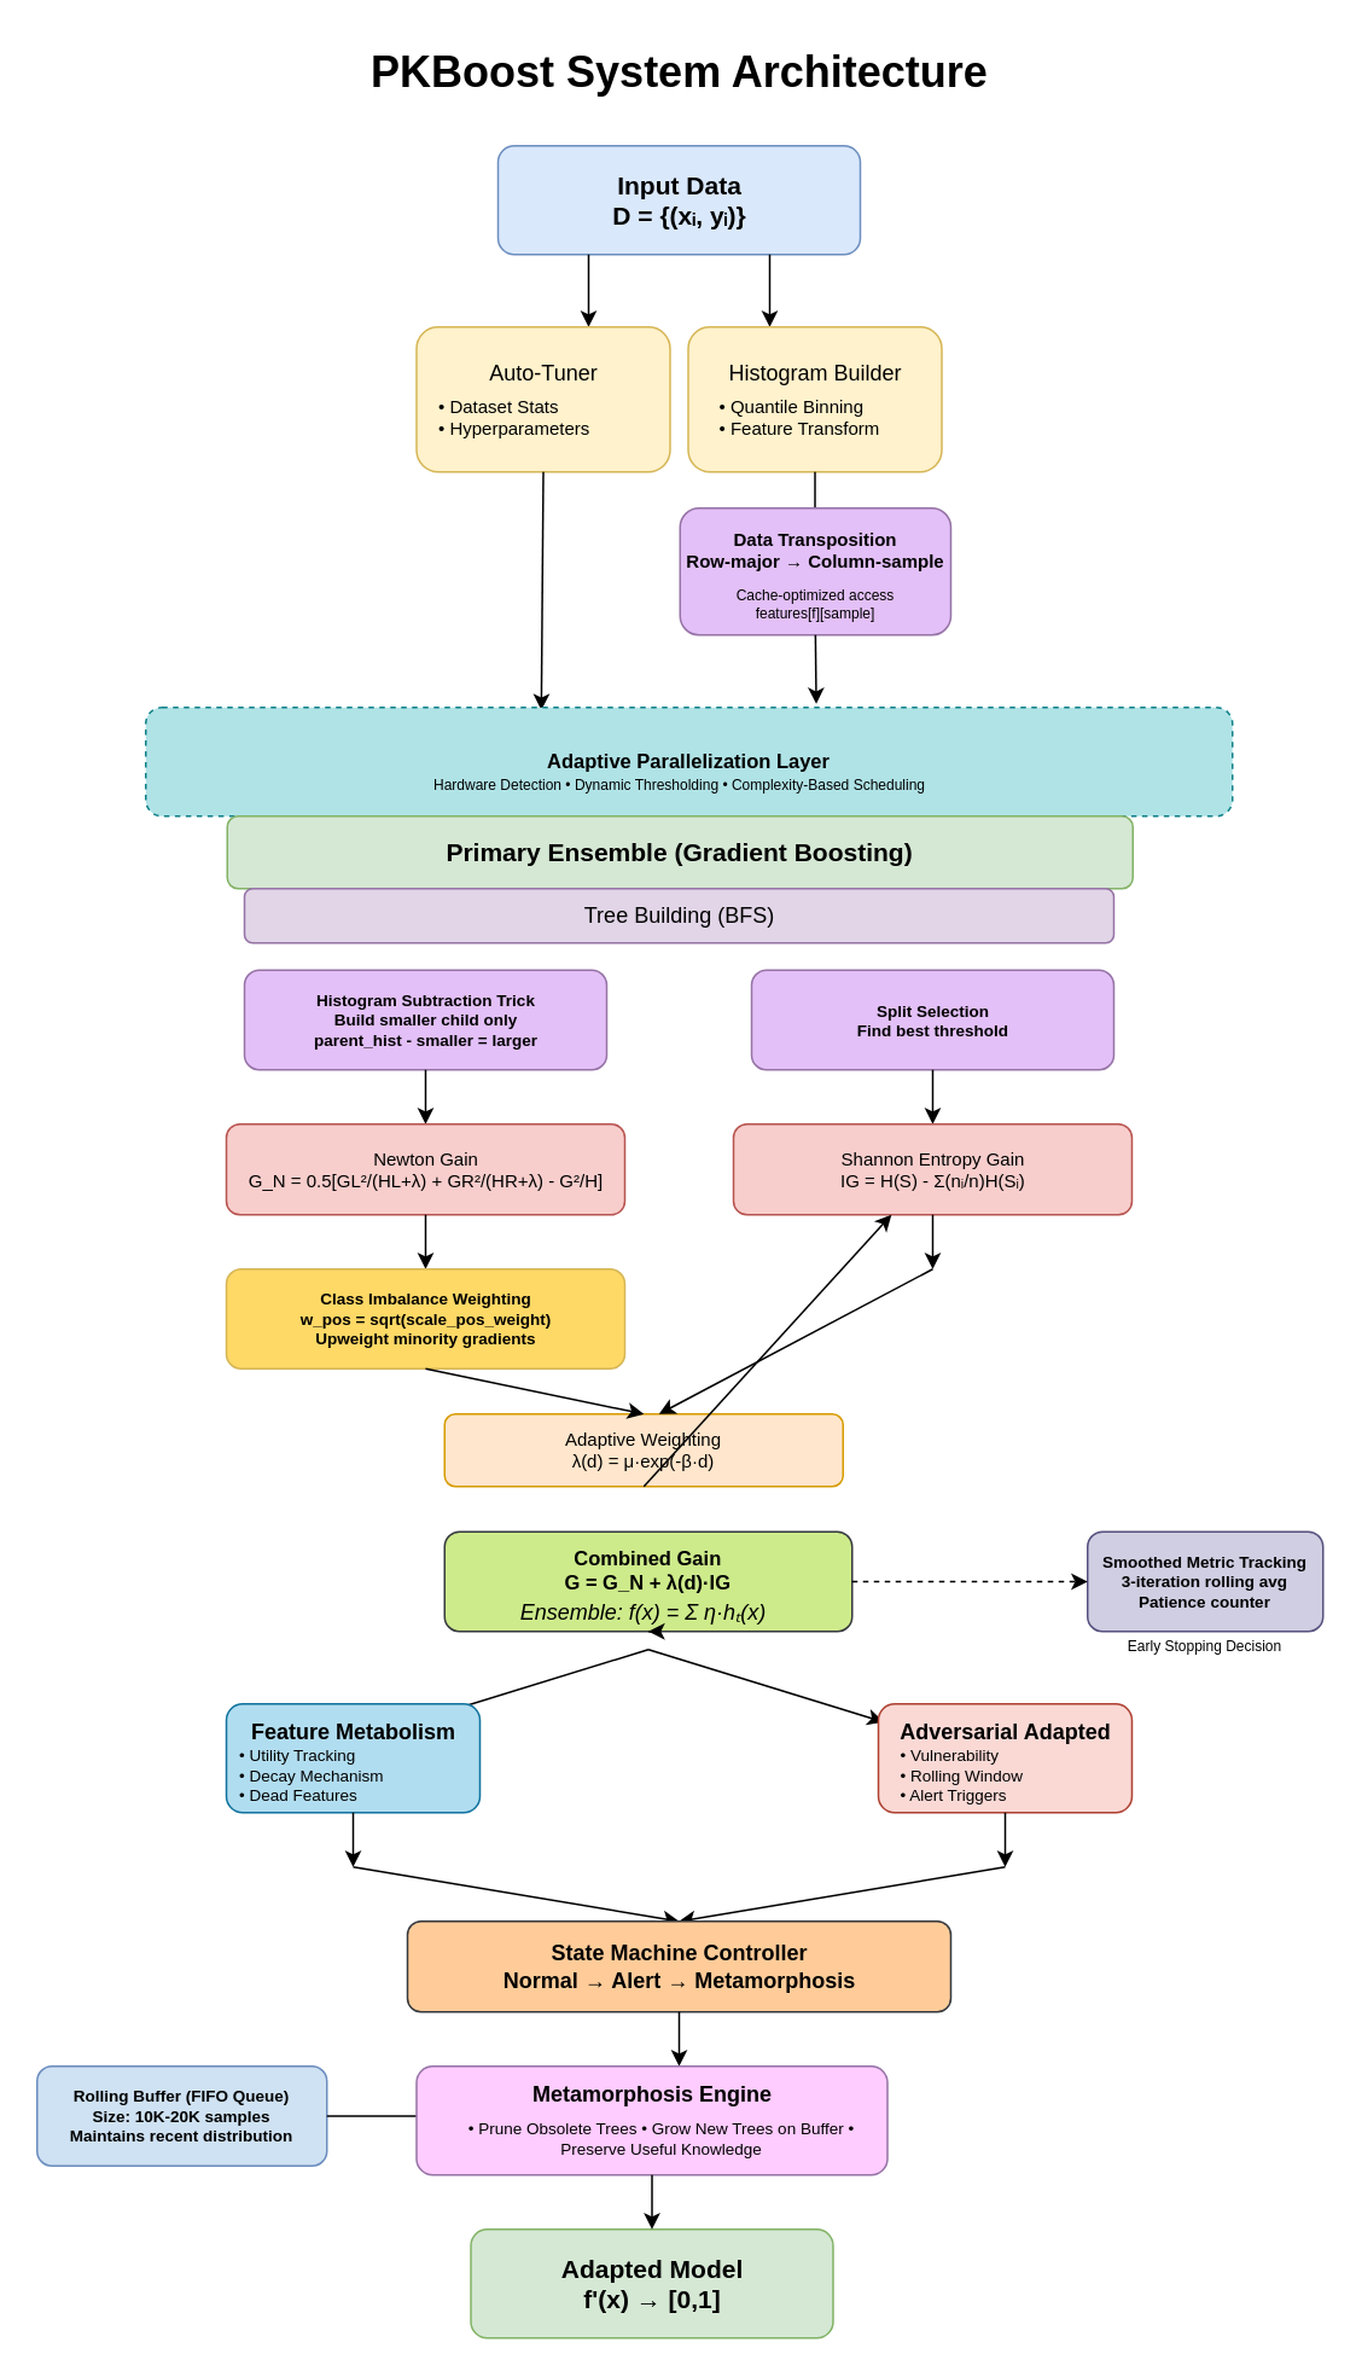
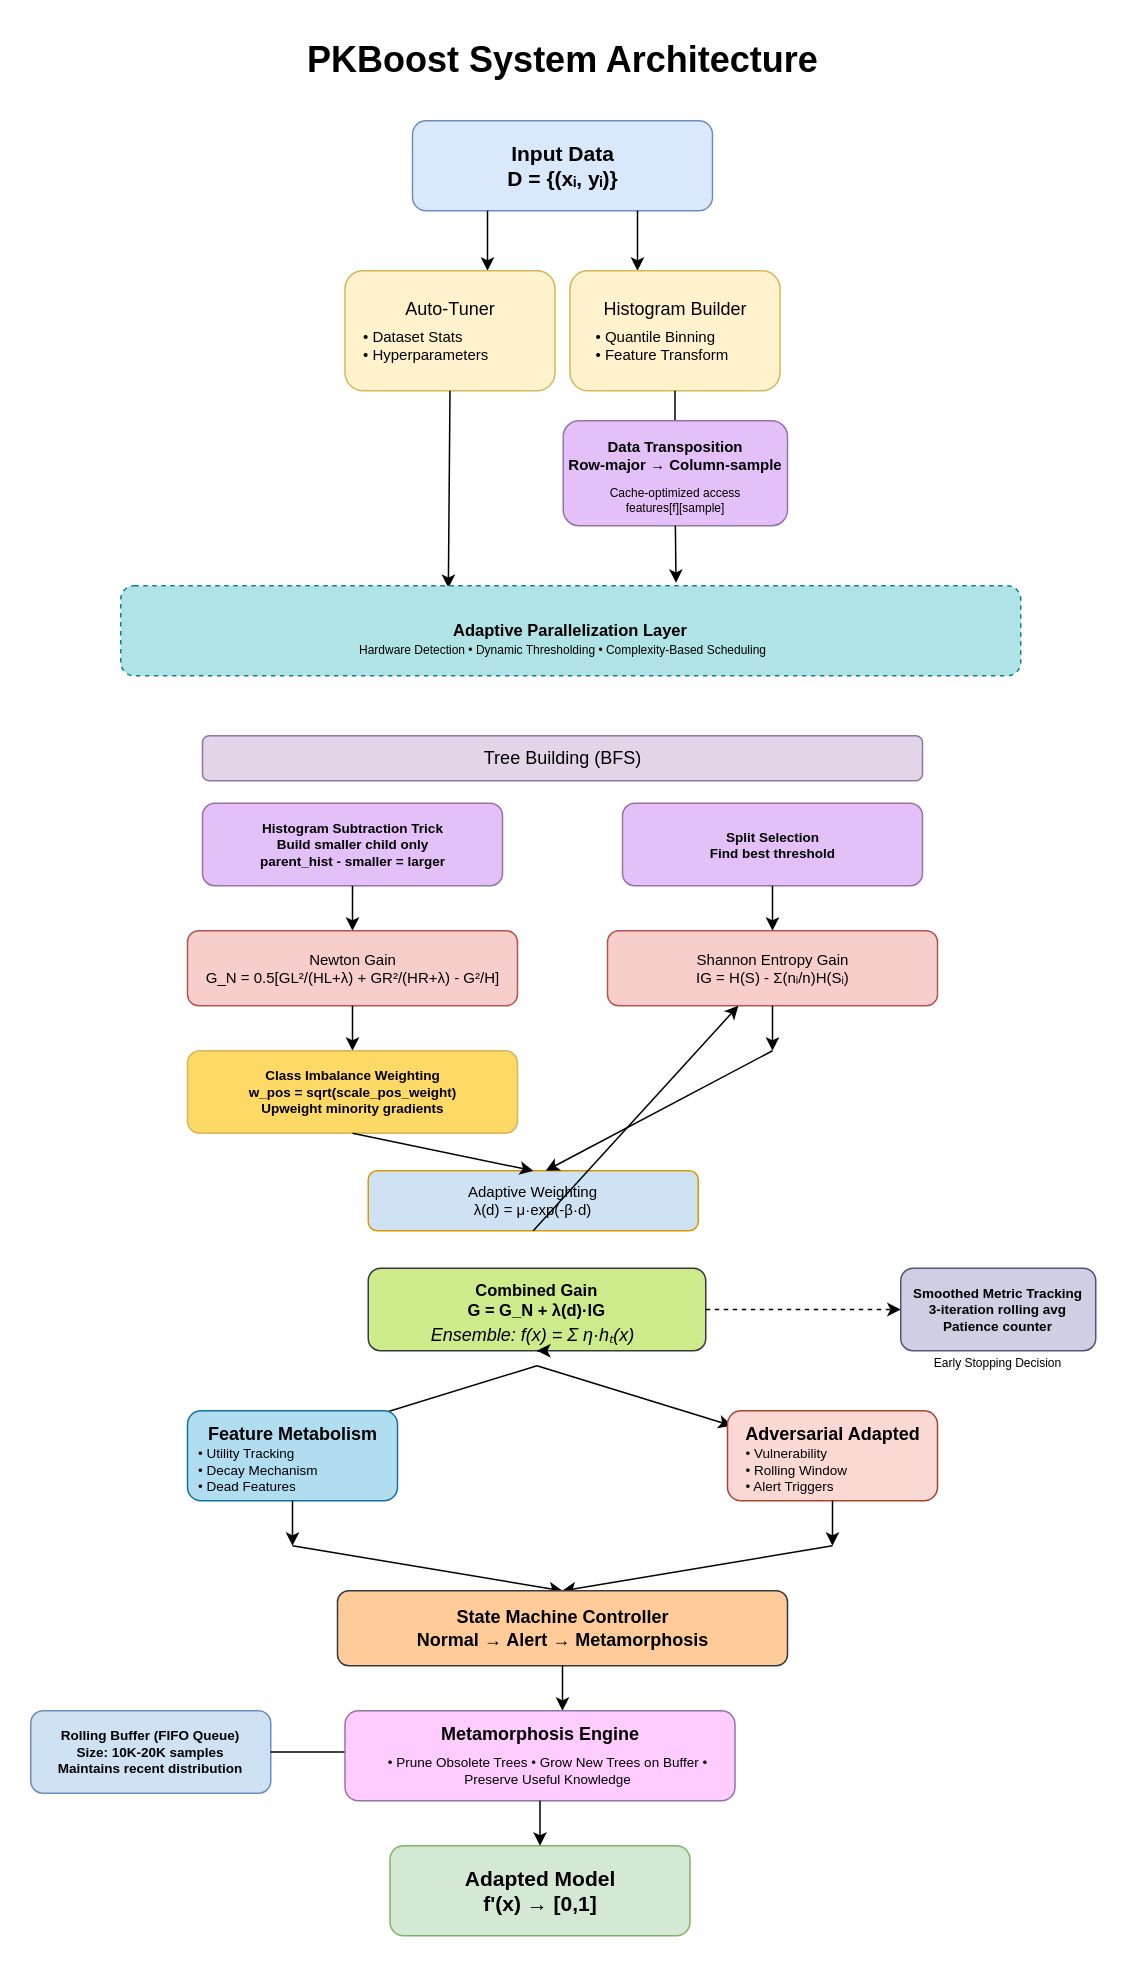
  <mxCell id="0" />
  <mxCell id="1" parent="0" />
  <mxCell id="2" value="PKBoost System Architecture" style="text;html=1;strokeColor=none;fillColor=none;align=center;verticalAlign=middle;whiteSpace=wrap;rounded=0;fontSize=24;fontStyle=1" parent="1" vertex="1"><mxGeometry x="174.5" y="20" width="400" height="40" as="geometry" /></mxCell>
  <mxCell id="3" value="Input Data&lt;br&gt;D = {(xᵢ, yᵢ)}" style="rounded=1;whiteSpace=wrap;html=1;fillColor=#dae8fc;strokeColor=#6c8ebf;fontSize=14;fontStyle=1" parent="1" vertex="1"><mxGeometry x="274.5" y="80" width="200" height="60" as="geometry" /></mxCell>
  <mxCell id="4" value="" style="endArrow=classic;html=1;fontSize=12;exitX=0.25;exitY=1;exitDx=0;exitDy=0;" parent="1" source="3" edge="1"><mxGeometry width="50" height="50" relative="1" as="geometry"><mxPoint x="324.5" y="200" as="sourcePoint" /><mxPoint x="324.5" y="180" as="targetPoint" /></mxGeometry></mxCell>
  <mxCell id="5" value="" style="endArrow=classic;html=1;fontSize=12;exitX=0.75;exitY=1;exitDx=0;exitDy=0;" parent="1" source="3" edge="1"><mxGeometry width="50" height="50" relative="1" as="geometry"><mxPoint x="424.5" y="200" as="sourcePoint" /><mxPoint x="424.5" y="180" as="targetPoint" /></mxGeometry></mxCell>
  <mxCell id="6" value="Auto-Tuner&lt;div&gt;&lt;br&gt;&lt;/div&gt;&lt;div&gt;&lt;br&gt;&lt;/div&gt;" style="rounded=1;whiteSpace=wrap;html=1;fillColor=#fff2cc;strokeColor=#d6b656;fontSize=12;" parent="1" vertex="1"><mxGeometry x="229.5" y="180" width="140" height="80" as="geometry" /></mxCell>
  <mxCell id="7" value="Histogram Builder&lt;div&gt;&lt;br&gt;&lt;/div&gt;&lt;div&gt;&lt;br&gt;&lt;/div&gt;" style="rounded=1;whiteSpace=wrap;html=1;fillColor=#fff2cc;strokeColor=#d6b656;fontSize=12;" parent="1" vertex="1"><mxGeometry x="379.5" y="180" width="140" height="80" as="geometry" /></mxCell>
  <mxCell id="8" value="• Dataset Stats&lt;br&gt;• Hyperparameters" style="text;html=1;strokeColor=none;fillColor=none;align=left;verticalAlign=middle;whiteSpace=wrap;rounded=0;fontSize=10;" parent="1" vertex="1"><mxGeometry x="239.5" y="210" width="130" height="40" as="geometry" /></mxCell>
  <mxCell id="9" value="• Quantile Binning&lt;br&gt;• Feature Transform" style="text;html=1;strokeColor=none;fillColor=none;align=left;verticalAlign=middle;whiteSpace=wrap;rounded=0;fontSize=10;" parent="1" vertex="1"><mxGeometry x="394.5" y="210" width="130" height="40" as="geometry" /></mxCell>
  <mxCell id="10" value="" style="endArrow=classic;html=1;fontSize=12;exitX=0.5;exitY=1;exitDx=0;exitDy=0;entryX=0.364;entryY=0.026;entryDx=0;entryDy=0;entryPerimeter=0;" parent="1" source="6" edge="1" target="15"><mxGeometry width="50" height="50" relative="1" as="geometry"><mxPoint x="244.5" y="300" as="sourcePoint" /><mxPoint x="299.5" y="300" as="targetPoint" /></mxGeometry></mxCell>
  <mxCell id="11" value="" style="endArrow=classic;html=1;fontSize=12;exitX=0.5;exitY=1;exitDx=0;exitDy=0;" parent="1" source="7" edge="1"><mxGeometry width="50" height="50" relative="1" as="geometry"><mxPoint x="440.08" y="264.88" as="sourcePoint" /><mxPoint x="449.5" y="300" as="targetPoint" /></mxGeometry></mxCell>
  <mxCell id="12" value="Data Transposition&lt;br&gt;Row-major → Column-sample&lt;div&gt;&lt;br&gt;&lt;/div&gt;&lt;div&gt;&lt;br&gt;&lt;/div&gt;" style="rounded=1;whiteSpace=wrap;html=1;fillColor=#e3c0f7;strokeColor=#9673a6;fontSize=10;fontStyle=1" parent="1" vertex="1"><mxGeometry x="375" y="280" width="149.5" height="70" as="geometry" /></mxCell>
  <mxCell id="13" value="Cache-optimized access&lt;br&gt;features[f][sample]" style="text;html=1;strokeColor=none;fillColor=none;align=center;verticalAlign=middle;whiteSpace=wrap;rounded=0;fontSize=8;" parent="1" vertex="1"><mxGeometry x="384.5" y="320" width="130" height="25" as="geometry" /></mxCell>
  <mxCell id="14" value="" style="endArrow=classic;html=1;fontSize=12;exitX=0.5;exitY=1;exitDx=0;exitDy=0;entryX=0.617;entryY=-0.032;entryDx=0;entryDy=0;entryPerimeter=0;" parent="1" source="12" edge="1" target="15"><mxGeometry width="50" height="50" relative="1" as="geometry"><mxPoint x="449.5" y="360" as="sourcePoint" /><mxPoint x="449.5" y="380" as="targetPoint" /></mxGeometry></mxCell>
  <mxCell id="15" value="Adaptive Parallelization Layer" style="rounded=1;whiteSpace=wrap;html=1;fillColor=#b0e3e6;strokeColor=#0e8088;fontSize=11;fontStyle=1;dashed=1;" parent="1" vertex="1"><mxGeometry x="80" y="390" width="600" height="60" as="geometry" /></mxCell>
  <mxCell id="16" value="Hardware Detection • Dynamic Thresholding • Complexity-Based Scheduling" style="text;html=1;strokeColor=none;fillColor=none;align=center;verticalAlign=middle;whiteSpace=wrap;rounded=0;fontSize=8;" parent="1" vertex="1"><mxGeometry x="85" y="425" width="580" height="15" as="geometry" /></mxCell>
- <mxCell id="17" value="Primary Ensemble (Gradient Boosting)" style="rounded=1;whiteSpace=wrap;html=1;fillColor=#d5e8d4;strokeColor=#82b366;fontSize=14;fontStyle=1" parent="1" vertex="1"><mxGeometry x="125" y="450" width="500" height="40" as="geometry" /></mxCell>
  <mxCell id="18" value="Tree Building (BFS)" style="rounded=1;whiteSpace=wrap;html=1;fillColor=#e1d5e7;strokeColor=#9673a6;fontSize=12;" parent="1" vertex="1"><mxGeometry x="134.5" y="490" width="480" height="30" as="geometry" /></mxCell>
  <mxCell id="19" value="Histogram Subtraction Trick&lt;br&gt;Build smaller child only&lt;br&gt;parent_hist - smaller = larger" style="rounded=1;whiteSpace=wrap;html=1;fillColor=#e3c0f7;strokeColor=#9673a6;fontSize=9;fontStyle=1" parent="1" vertex="1"><mxGeometry x="134.5" y="535" width="200" height="55" as="geometry" /></mxCell>
  <mxCell id="20" value="Split Selection&lt;br&gt;Find best threshold" style="rounded=1;whiteSpace=wrap;html=1;fillColor=#e3c0f7;strokeColor=#9673a6;fontSize=9;fontStyle=1" parent="1" vertex="1"><mxGeometry x="414.5" y="535" width="200" height="55" as="geometry" /></mxCell>
  <mxCell id="21" value="" style="endArrow=classic;html=1;fontSize=12;exitX=0.5;exitY=1;exitDx=0;exitDy=0;" parent="1" source="19" edge="1"><mxGeometry width="50" height="50" relative="1" as="geometry"><mxPoint x="234.5" y="610" as="sourcePoint" /><mxPoint x="234.5" y="620" as="targetPoint" /></mxGeometry></mxCell>
  <mxCell id="22" value="" style="endArrow=classic;html=1;fontSize=12;exitX=0.5;exitY=1;exitDx=0;exitDy=0;" parent="1" source="20" edge="1"><mxGeometry width="50" height="50" relative="1" as="geometry"><mxPoint x="514.5" y="610" as="sourcePoint" /><mxPoint x="514.5" y="620" as="targetPoint" /></mxGeometry></mxCell>
  <mxCell id="23" value="Newton Gain&lt;br&gt;G_N = 0.5[GL²/(HL+λ) + GR²/(HR+λ) - G²/H]" style="rounded=1;whiteSpace=wrap;html=1;fillColor=#f8cecc;strokeColor=#b85450;fontSize=10;" parent="1" vertex="1"><mxGeometry x="124.5" y="620" width="220" height="50" as="geometry" /></mxCell>
  <mxCell id="24" value="Shannon Entropy Gain&lt;br&gt;IG = H(S) - Σ(nᵢ/n)H(Sᵢ)" style="rounded=1;whiteSpace=wrap;html=1;fillColor=#f8cecc;strokeColor=#b85450;fontSize=10;" parent="1" vertex="1"><mxGeometry x="404.5" y="620" width="220" height="50" as="geometry" /></mxCell>
  <mxCell id="25" value="" style="endArrow=classic;html=1;fontSize=12;exitX=0.5;exitY=1;exitDx=0;exitDy=0;" parent="1" source="23" edge="1"><mxGeometry width="50" height="50" relative="1" as="geometry"><mxPoint x="234.5" y="700" as="sourcePoint" /><mxPoint x="234.5" y="700" as="targetPoint" /></mxGeometry></mxCell>
  <mxCell id="26" value="" style="endArrow=classic;html=1;fontSize=12;exitX=0.5;exitY=1;exitDx=0;exitDy=0;" parent="1" source="24" edge="1"><mxGeometry width="50" height="50" relative="1" as="geometry"><mxPoint x="514.5" y="700" as="sourcePoint" /><mxPoint x="514.5" y="700" as="targetPoint" /></mxGeometry></mxCell>
  <mxCell id="27" value="Class Imbalance Weighting&lt;br&gt;w_pos = sqrt(scale_pos_weight)&lt;br&gt;Upweight minority gradients" style="rounded=1;whiteSpace=wrap;html=1;fillColor=#ffd966;strokeColor=#d6b656;fontSize=9;fontStyle=1" parent="1" vertex="1"><mxGeometry x="124.5" y="700" width="220" height="55" as="geometry" /></mxCell>
- <mxCell id="28" value="Adaptive Weighting&lt;br&gt;λ(d) = μ·exp(-β·d)" style="rounded=1;whiteSpace=wrap;html=1;fillColor=#ffe6cc;strokeColor=#d79b00;fontSize=10;" parent="1" vertex="1"><mxGeometry x="245" y="780" width="220" height="40" as="geometry" /></mxCell>
+ <mxCell id="28" value="Adaptive Weighting&lt;br&gt;λ(d) = μ·exp(-β·d)" style="rounded=1;whiteSpace=wrap;html=1;fillColor=#cfe2f3;strokeColor=#d79b00;fontSize=10;" parent="1" vertex="1"><mxGeometry x="245" y="780" width="220" height="40" as="geometry" /></mxCell>
  <mxCell id="29" value="" style="endArrow=classic;html=1;fontSize=12;entryX=0.5;entryY=0;entryDx=0;entryDy=0;" parent="1" target="28" edge="1"><mxGeometry width="50" height="50" relative="1" as="geometry"><mxPoint x="234.5" y="755" as="sourcePoint" /><mxPoint x="355" y="780" as="targetPoint" /></mxGeometry></mxCell>
  <mxCell id="30" value="" style="endArrow=classic;html=1;fontSize=12;entryX=0.538;entryY=0;entryDx=0;entryDy=0;entryPerimeter=0;" parent="1" target="28" edge="1"><mxGeometry width="50" height="50" relative="1" as="geometry"><mxPoint x="514.5" y="700" as="sourcePoint" /><mxPoint x="363.36" y="778.2" as="targetPoint" /></mxGeometry></mxCell>
  <mxCell id="31" value="Combined Gain&lt;br&gt;G = G_N + λ(d)·IG&lt;div&gt;&lt;br&gt;&lt;/div&gt;" style="rounded=1;whiteSpace=wrap;html=1;fillColor=#cdeb8b;strokeColor=#36393d;fontSize=11;fontStyle=1" parent="1" vertex="1"><mxGeometry x="245" y="845" width="225" height="55" as="geometry" /></mxCell>
  <mxCell id="32" value="" style="endArrow=classic;html=1;fontSize=12;exitX=0.5;exitY=1;exitDx=0;exitDy=0;" parent="1" source="28" target="24" edge="1"><mxGeometry width="50" height="50" relative="1" as="geometry"><mxPoint x="355" y="830" as="sourcePoint" /><mxPoint x="355" y="810" as="targetPoint" /></mxGeometry></mxCell>
  <mxCell id="33" value="Smoothed Metric Tracking&lt;br&gt;3-iteration rolling avg&lt;br&gt;Patience counter" style="rounded=1;whiteSpace=wrap;html=1;fillColor=#d0cee2;strokeColor=#56517e;fontSize=9;fontStyle=1" parent="1" vertex="1"><mxGeometry x="600" y="845" width="130" height="55" as="geometry" /></mxCell>
  <mxCell id="34" value="" style="endArrow=classic;html=1;fontSize=12;dashed=1;" parent="1" source="31" target="33" edge="1"><mxGeometry width="50" height="50" relative="1" as="geometry"><mxPoint x="470" y="872.5" as="sourcePoint" /><mxPoint x="540" y="872.5" as="targetPoint" /></mxGeometry></mxCell>
  <mxCell id="35" value="Early Stopping Decision" style="text;html=1;strokeColor=none;fillColor=none;align=center;verticalAlign=middle;whiteSpace=wrap;rounded=0;fontSize=8;" parent="1" vertex="1"><mxGeometry x="600" y="900" width="130" height="15" as="geometry" /></mxCell>
  <mxCell id="36" value="Ensemble: f(x) = Σ η·hₜ(x)" style="text;html=1;strokeColor=none;fillColor=none;align=center;verticalAlign=middle;whiteSpace=wrap;rounded=0;fontSize=12;fontStyle=2" parent="1" vertex="1"><mxGeometry x="255" y="880" width="200" height="20" as="geometry" /></mxCell>
  <mxCell id="37" value="" style="endArrow=classic;html=1;fontSize=12;exitX=0.5;exitY=1;exitDx=0;exitDy=0;" parent="1" source="31" edge="1"><mxGeometry width="50" height="50" relative="1" as="geometry"><mxPoint x="357.5" y="910" as="sourcePoint" /><mxPoint x="357.5" y="900" as="targetPoint" /><Array as="points"><mxPoint x="360" y="900" /></Array></mxGeometry></mxCell>
  <mxCell id="38" value="" style="endArrow=classic;html=1;fontSize=12;" parent="1" edge="1"><mxGeometry width="50" height="50" relative="1" as="geometry"><mxPoint x="357.5" y="910" as="sourcePoint" /><mxPoint x="227.5" y="950" as="targetPoint" /></mxGeometry></mxCell>
  <mxCell id="39" value="" style="endArrow=classic;html=1;fontSize=12;" parent="1" edge="1"><mxGeometry width="50" height="50" relative="1" as="geometry"><mxPoint x="357.5" y="910" as="sourcePoint" /><mxPoint x="487.5" y="950" as="targetPoint" /></mxGeometry></mxCell>
  <mxCell id="40" value="Feature Metabolism&lt;div&gt;&lt;br&gt;&lt;/div&gt;&lt;div&gt;&lt;br&gt;&lt;/div&gt;" style="rounded=1;whiteSpace=wrap;html=1;fillColor=#b1ddf0;strokeColor=#10739e;fontSize=12;fontStyle=1" parent="1" vertex="1"><mxGeometry x="124.5" y="940" width="140" height="60" as="geometry" /></mxCell>
  <mxCell id="41" value="Adversarial Adapted&lt;div&gt;&lt;br&gt;&lt;/div&gt;&lt;div&gt;&lt;br&gt;&lt;/div&gt;" style="rounded=1;whiteSpace=wrap;html=1;fillColor=#fad9d5;strokeColor=#ae4132;fontSize=12;fontStyle=1" parent="1" vertex="1"><mxGeometry x="484.5" y="940" width="140" height="60" as="geometry" /></mxCell>
  <mxCell id="42" value="• Utility Tracking&lt;br&gt;• Decay Mechanism&lt;br&gt;• Dead Features" style="text;html=1;strokeColor=none;fillColor=none;align=left;verticalAlign=middle;whiteSpace=wrap;rounded=0;fontSize=9;" parent="1" vertex="1"><mxGeometry x="129.5" y="960" width="130" height="40" as="geometry" /></mxCell>
  <mxCell id="43" value="• Vulnerability&lt;br&gt;• Rolling Window&lt;br&gt;• Alert Triggers" style="text;html=1;strokeColor=none;fillColor=none;align=left;verticalAlign=middle;whiteSpace=wrap;rounded=0;fontSize=9;" parent="1" vertex="1"><mxGeometry x="494.5" y="960" width="130" height="40" as="geometry" /></mxCell>
  <mxCell id="44" value="" style="endArrow=classic;html=1;fontSize=12;exitX=0.5;exitY=1;exitDx=0;exitDy=0;" parent="1" source="40" edge="1"><mxGeometry width="50" height="50" relative="1" as="geometry"><mxPoint x="194.5" y="1030" as="sourcePoint" /><mxPoint x="194.5" y="1030" as="targetPoint" /></mxGeometry></mxCell>
  <mxCell id="45" value="" style="endArrow=classic;html=1;fontSize=12;exitX=0.5;exitY=1;exitDx=0;exitDy=0;" parent="1" source="41" edge="1"><mxGeometry width="50" height="50" relative="1" as="geometry"><mxPoint x="554.5" y="1030" as="sourcePoint" /><mxPoint x="554.5" y="1030" as="targetPoint" /></mxGeometry></mxCell>
  <mxCell id="46" value="" style="endArrow=classic;html=1;fontSize=12;" parent="1" edge="1"><mxGeometry width="50" height="50" relative="1" as="geometry"><mxPoint x="194.5" y="1030" as="sourcePoint" /><mxPoint x="374.5" y="1060" as="targetPoint" /></mxGeometry></mxCell>
  <mxCell id="47" value="" style="endArrow=classic;html=1;fontSize=12;" parent="1" edge="1"><mxGeometry width="50" height="50" relative="1" as="geometry"><mxPoint x="554.5" y="1030" as="sourcePoint" /><mxPoint x="374.5" y="1060" as="targetPoint" /></mxGeometry></mxCell>
  <mxCell id="48" value="State Machine Controller&lt;br&gt;Normal → Alert → Metamorphosis" style="rounded=1;whiteSpace=wrap;html=1;fillColor=#ffcc99;strokeColor=#36393d;fontSize=12;fontStyle=1" parent="1" vertex="1"><mxGeometry x="224.5" y="1060" width="300" height="50" as="geometry" /></mxCell>
  <mxCell id="49" value="" style="endArrow=classic;html=1;fontSize=12;exitX=0.5;exitY=1;exitDx=0;exitDy=0;" parent="1" source="48" edge="1"><mxGeometry width="50" height="50" relative="1" as="geometry"><mxPoint x="374.5" y="1150" as="sourcePoint" /><mxPoint x="374.5" y="1140" as="targetPoint" /></mxGeometry></mxCell>
  <mxCell id="50" value="Rolling Buffer (FIFO Queue)&lt;br&gt;Size: 10K-20K samples&lt;br&gt;Maintains recent distribution" style="rounded=1;whiteSpace=wrap;html=1;fillColor=#cfe2f3;strokeColor=#6c8ebf;fontSize=9;fontStyle=1" parent="1" vertex="1"><mxGeometry x="20" y="1140" width="160" height="55" as="geometry" /></mxCell>
  <mxCell id="51" value="" style="endArrow=classic;html=1;fontSize=12;exitX=1;exitY=0.5;exitDx=0;exitDy=0;" parent="1" source="50" edge="1"><mxGeometry width="50" height="50" relative="1" as="geometry"><mxPoint x="240" y="1167.5" as="sourcePoint" /><mxPoint x="270" y="1167.5" as="targetPoint" /></mxGeometry></mxCell>
  <mxCell id="52" value="Metamorphosis Engine&lt;div&gt;&lt;br&gt;&lt;/div&gt;&lt;div&gt;&lt;br&gt;&lt;/div&gt;" style="rounded=1;whiteSpace=wrap;html=1;fillColor=#ffccff;strokeColor=#9673a6;fontSize=12;fontStyle=1" parent="1" vertex="1"><mxGeometry x="229.5" y="1140" width="260" height="60" as="geometry" /></mxCell>
  <mxCell id="53" value="• Prune Obsolete Trees • Grow New Trees on Buffer • Preserve Useful Knowledge" style="text;html=1;strokeColor=none;fillColor=none;align=center;verticalAlign=middle;whiteSpace=wrap;rounded=0;fontSize=9;" parent="1" vertex="1"><mxGeometry x="239.5" y="1165" width="250" height="30" as="geometry" /></mxCell>
  <mxCell id="54" value="Adapted Model&lt;br&gt;f'(x) → [0,1]" style="rounded=1;whiteSpace=wrap;html=1;fillColor=#d5e8d4;strokeColor=#82b366;fontSize=14;fontStyle=1" parent="1" vertex="1"><mxGeometry x="259.5" y="1230" width="200" height="60" as="geometry" /></mxCell>
  <mxCell id="55" value="" style="endArrow=classic;html=1;fontSize=12;exitX=0.5;exitY=1;exitDx=0;exitDy=0;entryX=0.5;entryY=0;entryDx=0;entryDy=0;" parent="1" source="52" target="54" edge="1"><mxGeometry width="50" height="50" relative="1" as="geometry"><mxPoint x="400" y="1200" as="sourcePoint" /><mxPoint x="375" y="1230" as="targetPoint" /></mxGeometry></mxCell>
